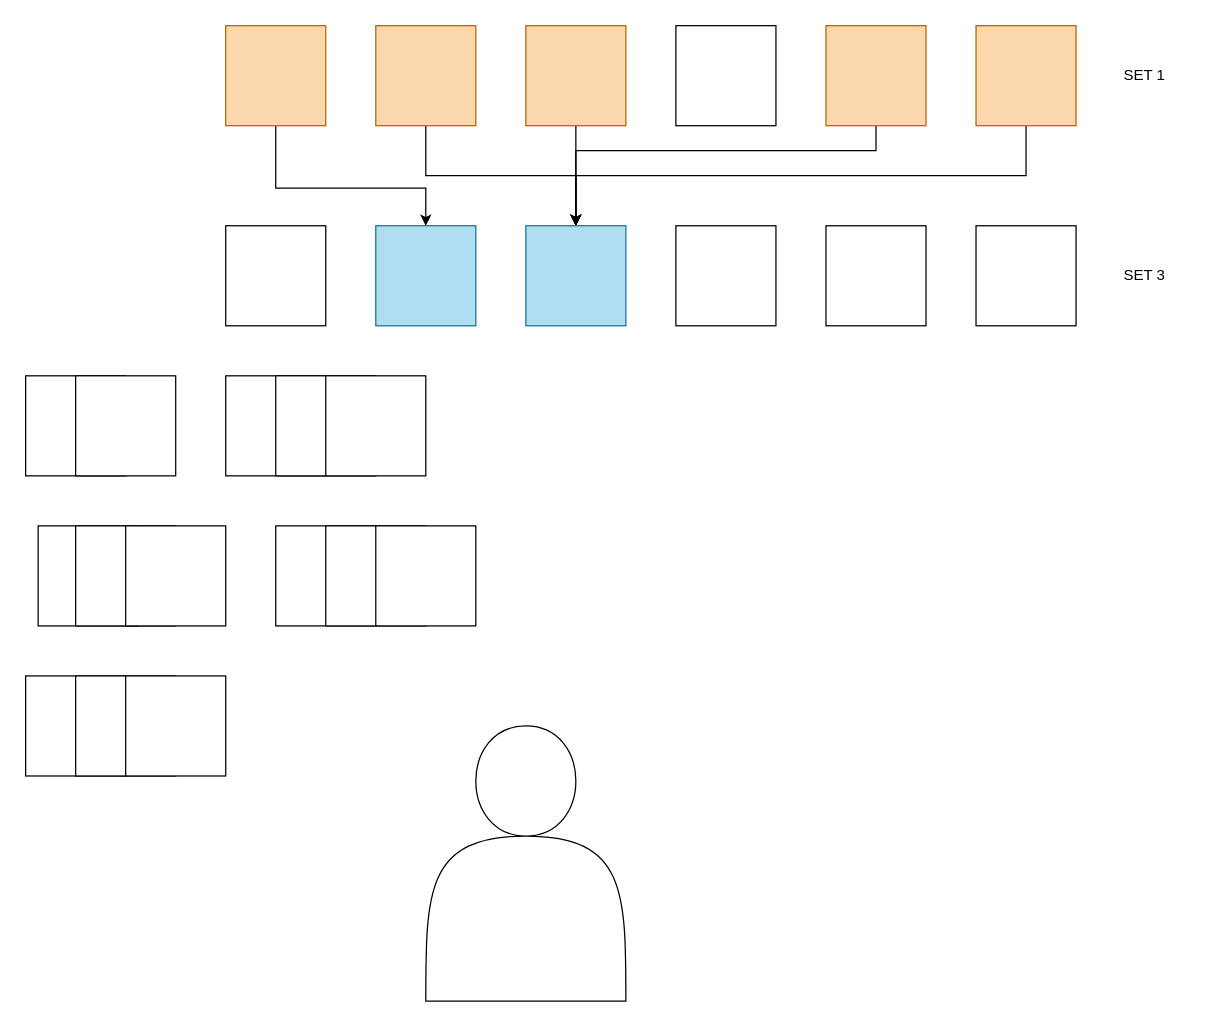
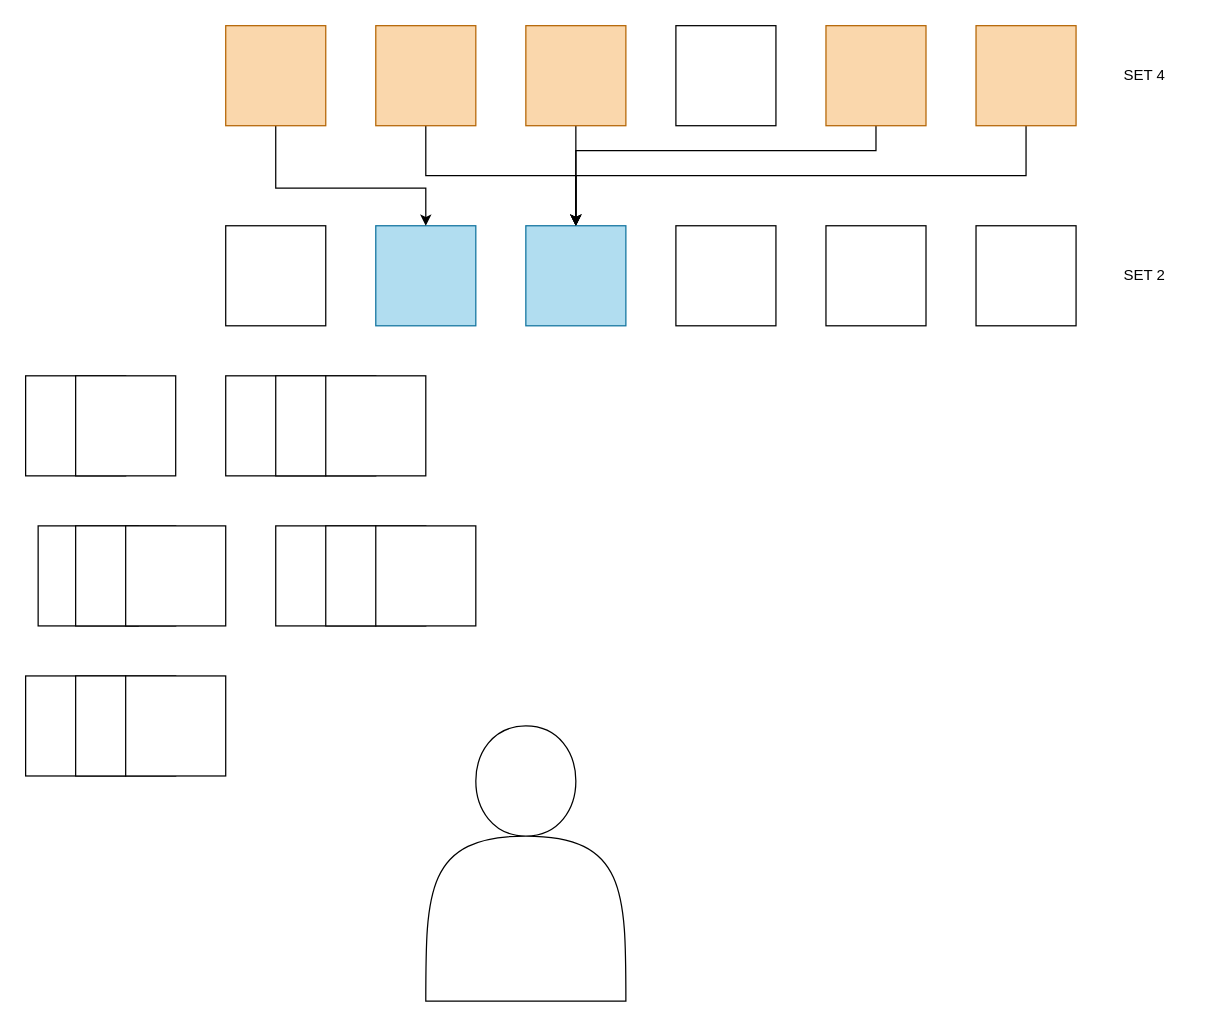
  <mxCell id="0" />
  <mxCell id="1" parent="0" />
  <mxCell id="2" style="edgeStyle=orthogonalEdgeStyle;rounded=0;orthogonalLoop=1;jettySize=auto;html=1;entryX=0.5;entryY=0;entryDx=0;entryDy=0;" edge="1" parent="1" source="3" target="11"><mxGeometry relative="1" as="geometry"><Array as="points"><mxPoint x="340" y="140" /><mxPoint x="460" y="140" /></Array></mxGeometry></mxCell>
  <mxCell id="3" value="" style="whiteSpace=wrap;html=1;aspect=fixed;fillColor=#fad7ac;strokeColor=#b46504;" parent="1" vertex="1"><mxGeometry x="300" y="20" width="80" height="80" as="geometry" /></mxCell>
  <mxCell id="4" value="" style="whiteSpace=wrap;html=1;aspect=fixed;" parent="1" vertex="1"><mxGeometry x="180" y="180" width="80" height="80" as="geometry" /></mxCell>
  <mxCell id="5" style="edgeStyle=orthogonalEdgeStyle;rounded=0;orthogonalLoop=1;jettySize=auto;html=1;entryX=0.5;entryY=0;entryDx=0;entryDy=0;" edge="1" parent="1" source="6" target="11"><mxGeometry relative="1" as="geometry" /></mxCell>
  <mxCell id="6" value="" style="whiteSpace=wrap;html=1;aspect=fixed;fillColor=#fad7ac;strokeColor=#b46504;" parent="1" vertex="1"><mxGeometry x="420" y="20" width="80" height="80" as="geometry" /></mxCell>
  <mxCell id="7" value="" style="whiteSpace=wrap;html=1;aspect=fixed;" parent="1" vertex="1"><mxGeometry x="20" y="300" width="80" height="80" as="geometry" /></mxCell>
  <mxCell id="8" value="" style="whiteSpace=wrap;html=1;aspect=fixed;fillStyle=solid;labelBackgroundColor=none;fillColor=#b1ddf0;strokeColor=#10739e;" parent="1" vertex="1"><mxGeometry x="300" y="180" width="80" height="80" as="geometry" /></mxCell>
  <mxCell id="9" value="" style="whiteSpace=wrap;html=1;aspect=fixed;" parent="1" vertex="1"><mxGeometry x="30" y="420" width="80" height="80" as="geometry" /></mxCell>
  <mxCell id="10" value="" style="whiteSpace=wrap;html=1;aspect=fixed;" parent="1" vertex="1"><mxGeometry x="540" y="20" width="80" height="80" as="geometry" /></mxCell>
  <mxCell id="11" value="" style="whiteSpace=wrap;html=1;aspect=fixed;fillColor=#b1ddf0;strokeColor=#10739e;" parent="1" vertex="1"><mxGeometry x="420" y="180" width="80" height="80" as="geometry" /></mxCell>
  <mxCell id="12" value="" style="whiteSpace=wrap;html=1;aspect=fixed;" parent="1" vertex="1"><mxGeometry x="180" y="300" width="80" height="80" as="geometry" /></mxCell>
  <mxCell id="13" style="edgeStyle=orthogonalEdgeStyle;rounded=0;orthogonalLoop=1;jettySize=auto;html=1;entryX=0.5;entryY=0;entryDx=0;entryDy=0;" edge="1" parent="1" source="14" target="11"><mxGeometry relative="1" as="geometry"><Array as="points"><mxPoint x="700" y="120" /><mxPoint x="460" y="120" /></Array></mxGeometry></mxCell>
  <mxCell id="14" value="" style="whiteSpace=wrap;html=1;aspect=fixed;fillColor=#fad7ac;strokeColor=#b46504;" parent="1" vertex="1"><mxGeometry x="660" y="20" width="80" height="80" as="geometry" /></mxCell>
  <mxCell id="15" value="" style="whiteSpace=wrap;html=1;aspect=fixed;" parent="1" vertex="1"><mxGeometry x="540" y="180" width="80" height="80" as="geometry" /></mxCell>
  <mxCell id="16" value="" style="whiteSpace=wrap;html=1;aspect=fixed;" parent="1" vertex="1"><mxGeometry x="220" y="300" width="80" height="80" as="geometry" /></mxCell>
  <mxCell id="17" style="edgeStyle=orthogonalEdgeStyle;rounded=0;orthogonalLoop=1;jettySize=auto;html=1;" edge="1" parent="1" source="18" target="11"><mxGeometry relative="1" as="geometry"><Array as="points"><mxPoint x="820" y="140" /><mxPoint x="460" y="140" /></Array></mxGeometry></mxCell>
  <mxCell id="18" value="" style="whiteSpace=wrap;html=1;aspect=fixed;fillColor=#fad7ac;strokeColor=#b46504;" vertex="1" parent="1"><mxGeometry x="780" y="20" width="80" height="80" as="geometry" /></mxCell>
  <mxCell id="19" value="" style="whiteSpace=wrap;html=1;aspect=fixed;" vertex="1" parent="1"><mxGeometry x="660" y="180" width="80" height="80" as="geometry" /></mxCell>
  <mxCell id="20" value="" style="whiteSpace=wrap;html=1;aspect=fixed;" vertex="1" parent="1"><mxGeometry x="260" y="300" width="80" height="80" as="geometry" /></mxCell>
  <mxCell id="21" style="edgeStyle=orthogonalEdgeStyle;rounded=0;orthogonalLoop=1;jettySize=auto;html=1;entryX=0.5;entryY=0;entryDx=0;entryDy=0;" edge="1" parent="1" source="22" target="8"><mxGeometry relative="1" as="geometry"><Array as="points"><mxPoint x="220" y="150" /><mxPoint x="340" y="150" /></Array></mxGeometry></mxCell>
  <mxCell id="22" value="" style="whiteSpace=wrap;html=1;aspect=fixed;fillColor=#fad7ac;strokeColor=#b46504;" vertex="1" parent="1"><mxGeometry x="180" y="20" width="80" height="80" as="geometry" /></mxCell>
  <mxCell id="23" value="" style="whiteSpace=wrap;html=1;aspect=fixed;" vertex="1" parent="1"><mxGeometry x="780" y="180" width="80" height="80" as="geometry" /></mxCell>
  <mxCell id="24" value="" style="whiteSpace=wrap;html=1;aspect=fixed;" vertex="1" parent="1"><mxGeometry x="60" y="300" width="80" height="80" as="geometry" /></mxCell>
  <mxCell id="25" value="" style="whiteSpace=wrap;html=1;aspect=fixed;" vertex="1" parent="1"><mxGeometry x="60" y="420" width="80" height="80" as="geometry" /></mxCell>
  <mxCell id="26" value="" style="whiteSpace=wrap;html=1;aspect=fixed;" vertex="1" parent="1"><mxGeometry x="20" y="540" width="80" height="80" as="geometry" /></mxCell>
  <mxCell id="27" value="" style="whiteSpace=wrap;html=1;aspect=fixed;" vertex="1" parent="1"><mxGeometry x="220" y="420" width="80" height="80" as="geometry" /></mxCell>
  <mxCell id="28" value="" style="whiteSpace=wrap;html=1;aspect=fixed;" vertex="1" parent="1"><mxGeometry x="60" y="540" width="80" height="80" as="geometry" /></mxCell>
  <mxCell id="29" value="" style="whiteSpace=wrap;html=1;aspect=fixed;" vertex="1" parent="1"><mxGeometry x="260" y="420" width="80" height="80" as="geometry" /></mxCell>
  <mxCell id="30" value="" style="whiteSpace=wrap;html=1;aspect=fixed;" vertex="1" parent="1"><mxGeometry x="300" y="420" width="80" height="80" as="geometry" /></mxCell>
  <mxCell id="31" value="" style="whiteSpace=wrap;html=1;aspect=fixed;" vertex="1" parent="1"><mxGeometry x="100" y="540" width="80" height="80" as="geometry" /></mxCell>
  <mxCell id="32" value="" style="whiteSpace=wrap;html=1;aspect=fixed;" vertex="1" parent="1"><mxGeometry x="100" y="420" width="80" height="80" as="geometry" /></mxCell>
  <mxCell id="33" value="" style="shape=actor;whiteSpace=wrap;html=1;" vertex="1" parent="1"><mxGeometry x="340" y="580" width="160" height="220" as="geometry" /></mxCell>
- <mxCell id="34" value="SET 3" style="text;html=1;strokeColor=none;fillColor=none;align=center;verticalAlign=middle;whiteSpace=wrap;rounded=0;" vertex="1" parent="1"><mxGeometry x="870" y="205" width="90" height="30" as="geometry" /></mxCell>
- <mxCell id="35" value="SET 1" style="text;html=1;strokeColor=none;fillColor=none;align=center;verticalAlign=middle;whiteSpace=wrap;rounded=0;" vertex="1" parent="1"><mxGeometry x="870" y="45" width="90" height="30" as="geometry" /></mxCell>
+ <mxCell id="34" value="SET 2" style="text;html=1;strokeColor=none;fillColor=none;align=center;verticalAlign=middle;whiteSpace=wrap;rounded=0;" vertex="1" parent="1"><mxGeometry x="870" y="205" width="90" height="30" as="geometry" /></mxCell>
+ <mxCell id="35" value="SET 4" style="text;html=1;strokeColor=none;fillColor=none;align=center;verticalAlign=middle;whiteSpace=wrap;rounded=0;" vertex="1" parent="1"><mxGeometry x="870" y="45" width="90" height="30" as="geometry" /></mxCell>
